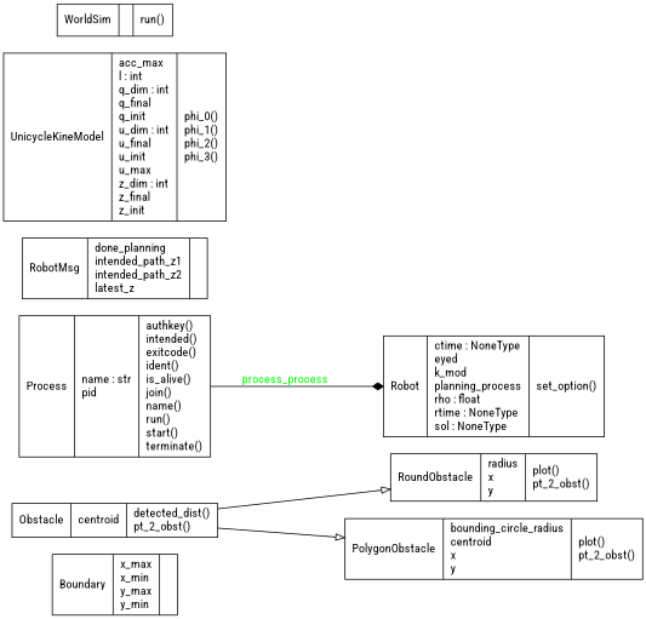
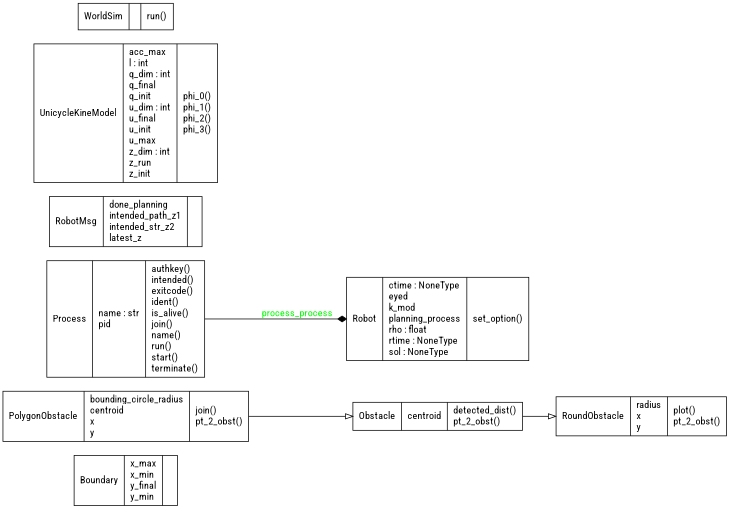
  digraph {
    fontname="Roboto Condensed"
    rankdir=LR
    node [fontname="Roboto Condensed" shape=record]
    edge [arrowhead=empty arrowtail=none fontname="Roboto Condensed"]
-   n1 [label="{Boundary|x_max\lx_min\ly_max\ly_min\l|}"]
+   n1 [label="{Boundary|x_max\lx_min\ly_final\ly_min\l|}"]
    n2 [label="{Obstacle|centroid\l|detected_dist()\lpt_2_obst()\l}"]
    n3 [label="{RoundObstacle|radius\lx\ly\l|plot()\lpt_2_obst()\l}"]
-   n4 [label="{PolygonObstacle|bounding_circle_radius\lcentroid\lx\ly\l|plot()\lpt_2_obst()\l}"]
+   n4 [label="{PolygonObstacle|bounding_circle_radius\lcentroid\lx\ly\l|join()\lpt_2_obst()\l}"]
    n5 [label="{Process|name : str\lpid\l|authkey()\lintended()\lexitcode()\lident()\lis_alive()\ljoin()\lname()\lrun()\lstart()\lterminate()\l}"]
    n6 [label="{Robot|ctime : NoneType\leyed\lk_mod\lplanning_process\lrho : float\lrtime : NoneType\lsol : NoneType\l|set_option()\l}"]
-   n7 [label="{RobotMsg|done_planning\lintended_path_z1\lintended_path_z2\llatest_z\l|}"]
-   n8 [label="{UnicycleKineModel|acc_max\ll : int\lq_dim : int\lq_final\lq_init\lu_dim : int\lu_final\lu_init\lu_max\lz_dim : int\lz_final\lz_init\l|phi_0()\lphi_1()\lphi_2()\lphi_3()\l}"]
+   n7 [label="{RobotMsg|done_planning\lintended_path_z1\lintended_str_z2\llatest_z\l|}"]
+   n8 [label="{UnicycleKineModel|acc_max\ll : int\lq_dim : int\lq_final\lq_init\lu_dim : int\lu_final\lu_init\lu_max\lz_dim : int\lz_run\lz_init\l|phi_0()\lphi_1()\lphi_2()\lphi_3()\l}"]
    n9 [label="{WorldSim|\l|run()\l}"]
    n2 -> n3
-   n2 -> n4
+   n4 -> n2
    n5 -> n6 [arrowhead=diamond fontcolor=green label=process_process style=solid]
  }
